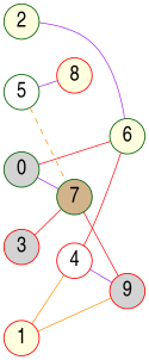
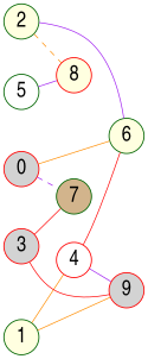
  graph {
    nodesep=0.40
    rankdir=LR
    ranksep=0.25
    node [color=red fillcolor=lightyellow fixedsize=true fontcolor=black fontname="Arial Narrow" fontsize=21.66 shape=circle style=filled]
    edge [color=darkorange penwidth=0.8 style=solid weight=10]
-   0 [color=darkgreen fillcolor=lightgrey height=0.50 width=0.50]
+   0 [fillcolor=lightgrey height=0.50 width=0.50]
    6 [color=darkgreen height=0.50 width=0.50]
    7 [color=darkgreen fillcolor=tan height=0.50 width=0.50]
-   1 [height=0.50 width=0.50]
+   1 [color=darkgreen height=0.50 width=0.50]
    9 [fillcolor=lightgrey height=0.50 width=0.50]
    4 [fillcolor=white height=0.50 width=0.50]
    8 [height=0.50 width=0.50]
    2 [color=darkgreen height=0.50 width=0.50]
    3 [fillcolor=lightgrey height=0.50 width=0.50]
    5 [color=darkgreen fillcolor=white height=0.50 width=0.50]
-   0 -- 6 [color=red]
-   0 -- 7 [color=purple style=bold]
+   0 -- 6
+   0 -- 7 [color=purple style=dashed]
    1 -- 9 [style=bold]
    1 -- 4 [style=bold]
    4 -- 6 [color=red]
    4 -- 9 [color=purple style=bold]
    2 -- 6 [color=purple]
+   2 -- 8 [style=dashed]
    3 -- 7 [color=red]
-   7 -- 9 [color=red]
-   5 -- 7 [style=dashed]
+   3 -- 9 [color=red]
    5 -- 8 [color=purple]
  }
